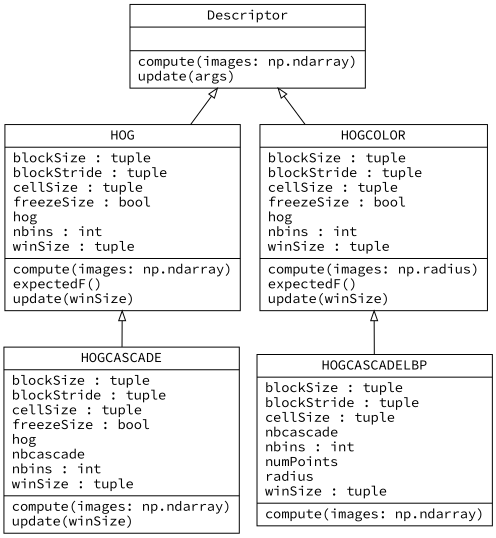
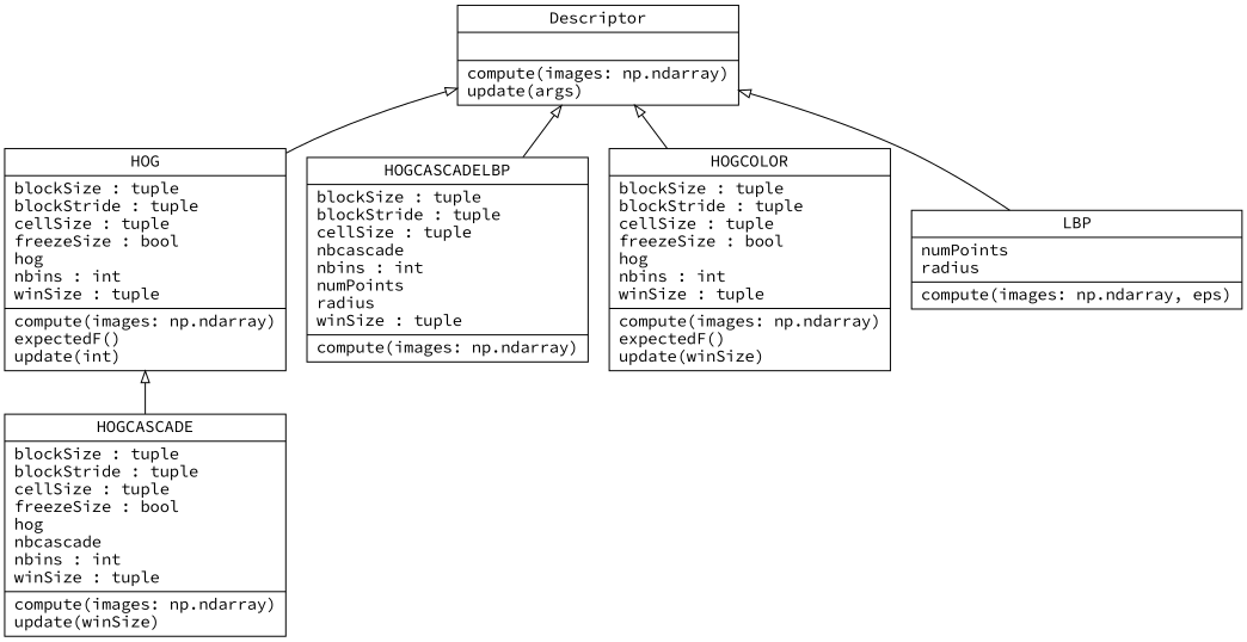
  digraph {
    fontname="Source Code Pro"
    rankdir=BT
    node [color=black fontcolor=black fontname="Source Code Pro" shape=record style=solid]
    edge [arrowhead=empty arrowtail=none fontname="Source Code Pro"]
    n1 [label="{Descriptor|\l|compute(images: np.ndarray)\lupdate(args)\l}"]
-   n2 [label="{HOG|blockSize : tuple\lblockStride : tuple\lcellSize : tuple\lfreezeSize : bool\lhog\lnbins : int\lwinSize : tuple\l|compute(images: np.ndarray)\lexpectedF()\lupdate(winSize)\l}"]
+   n2 [label="{HOG|blockSize : tuple\lblockStride : tuple\lcellSize : tuple\lfreezeSize : bool\lhog\lnbins : int\lwinSize : tuple\l|compute(images: np.ndarray)\lexpectedF()\lupdate(int)\l}"]
    n3 [label="{HOGCASCADE|blockSize : tuple\lblockStride : tuple\lcellSize : tuple\lfreezeSize : bool\lhog\lnbcascade\lnbins : int\lwinSize : tuple\l|compute(images: np.ndarray)\lupdate(winSize)\l}"]
    n4 [label="{HOGCASCADELBP|blockSize : tuple\lblockStride : tuple\lcellSize : tuple\lnbcascade\lnbins : int\lnumPoints\lradius\lwinSize : tuple\l|compute(images: np.ndarray)\l}"]
-   n5 [label="{HOGCOLOR|blockSize : tuple\lblockStride : tuple\lcellSize : tuple\lfreezeSize : bool\lhog\lnbins : int\lwinSize : tuple\l|compute(images: np.radius)\lexpectedF()\lupdate(winSize)\l}"]
+   n5 [label="{HOGCOLOR|blockSize : tuple\lblockStride : tuple\lcellSize : tuple\lfreezeSize : bool\lhog\lnbins : int\lwinSize : tuple\l|compute(images: np.ndarray)\lexpectedF()\lupdate(winSize)\l}"]
+   n6 [label="{LBP|numPoints\lradius\l|compute(images: np.ndarray, eps)\l}"]
    n2 -> n1
    n3 -> n2
-   n4 -> n5
+   n4 -> n1
    n5 -> n1
+   n6 -> n1
  }
